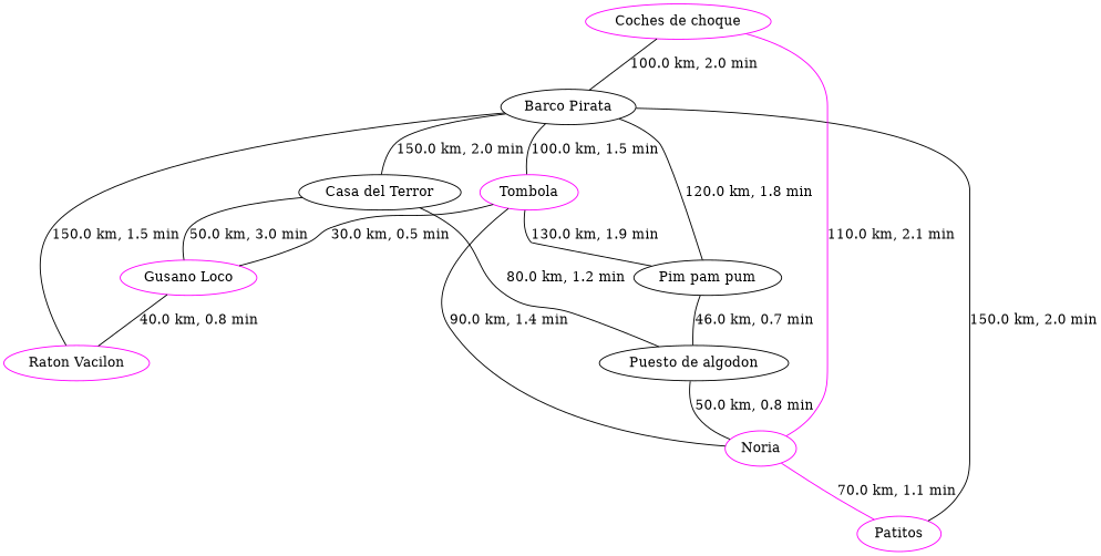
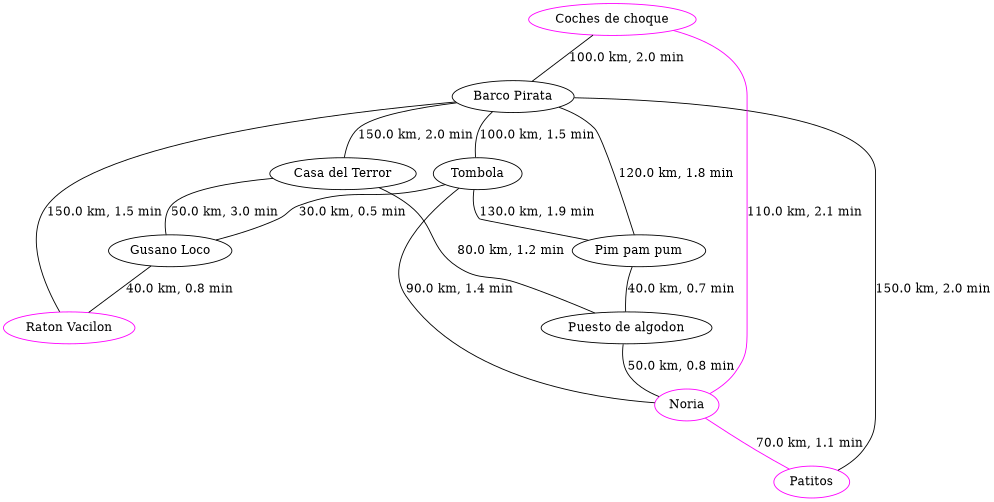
  strict graph {
    node [color=black]
    edge [color=black]
    n1 [label="Barco Pirata"]
    n2 [label="Casa del Terror"]
-   n3 [color=magenta label=Tombola]
+   n3 [label=Tombola]
    n4 [color=magenta label="Raton Vacilon"]
    n5 [label="Pim pam pum"]
-   n6 [color=magenta label="Gusano Loco"]
+   n6 [label="Gusano Loco"]
    n7 [label="Puesto de algodon"]
    n8 [color=magenta label=Noria]
    n9 [color=magenta label=Patitos]
    n10 [color=magenta label="Coches de choque"]
    n1 -- n2 [label="150.0 km, 2.0 min"]
    n1 -- n3 [label="100.0 km, 1.5 min"]
    n1 -- n4 [label="150.0 km, 1.5 min"]
    n1 -- n5 [label="120.0 km, 1.8 min"]
    n2 -- n6 [label="50.0 km, 3.0 min"]
    n2 -- n7 [label="80.0 km, 1.2 min"]
    n3 -- n5 [label="130.0 km, 1.9 min"]
    n3 -- n6 [label="30.0 km, 0.5 min"]
    n3 -- n8 [label="90.0 km, 1.4 min"]
-   n5 -- n7 [label="46.0 km, 0.7 min"]
+   n5 -- n7 [label="40.0 km, 0.7 min"]
    n6 -- n4 [label="40.0 km, 0.8 min"]
    n7 -- n8 [label="50.0 km, 0.8 min"]
    n8 -- n9 [color=magenta label="70.0 km, 1.1 min"]
    n9 -- n1 [label="150.0 km, 2.0 min"]
    n10 -- n1 [label="100.0 km, 2.0 min"]
    n10 -- n8 [color=magenta label="110.0 km, 2.1 min"]
  }
